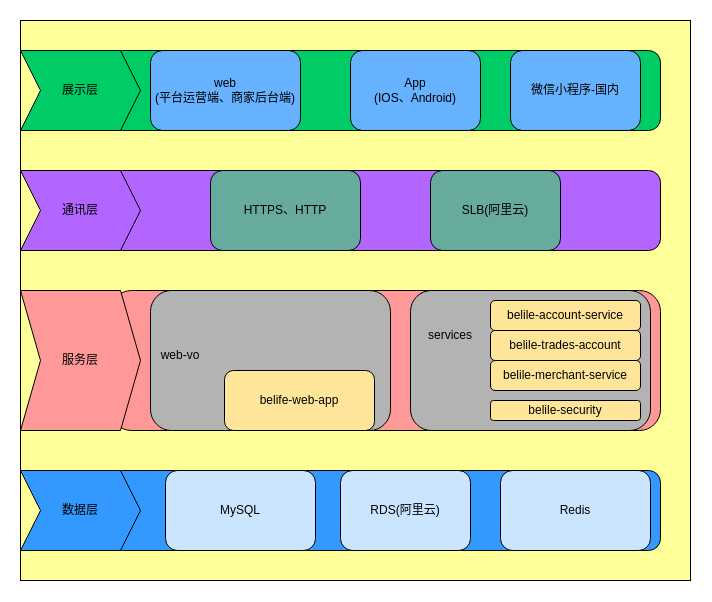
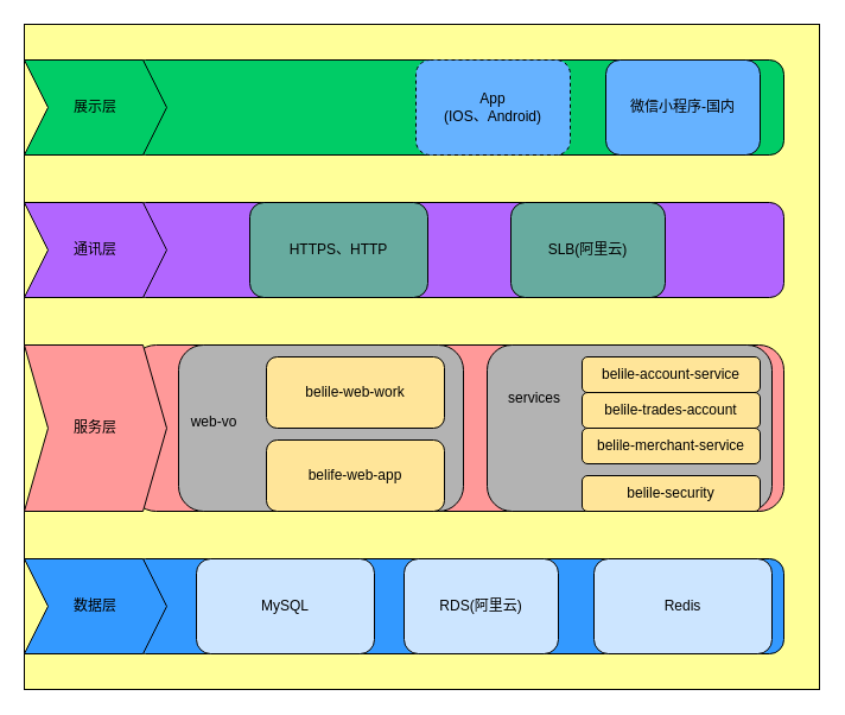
  <mxCell id="0" />
  <mxCell id="1" parent="0" />
  <mxCell id="2" value="" style="rounded=1;whiteSpace=wrap;html=1;" vertex="1" parent="1"><mxGeometry x="165" y="290" width="385" height="80" as="geometry" /></mxCell>
  <mxCell id="3" value="" style="rounded=0;whiteSpace=wrap;html=1;fillColor=#FFFF99;" vertex="1" parent="1"><mxGeometry x="20" y="20" width="670" height="560" as="geometry" /></mxCell>
  <mxCell id="4" value="" style="rounded=1;whiteSpace=wrap;html=1;fillColor=#00CC66;" vertex="1" parent="1"><mxGeometry x="110" y="50" width="550" height="80" as="geometry" /></mxCell>
  <mxCell id="5" value="展示层" style="shape=step;perimeter=stepPerimeter;whiteSpace=wrap;html=1;fixedSize=1;fillColor=#00CC66;" vertex="1" parent="1"><mxGeometry x="20" y="50" width="120" height="80" as="geometry" /></mxCell>
- <mxCell id="6" value="web&lt;br&gt;(平台运营端、商家后台端)" style="rounded=1;whiteSpace=wrap;html=1;fillColor=#66B2FF;" vertex="1" parent="1"><mxGeometry x="150" y="50" width="150" height="80" as="geometry" /></mxCell>
- <mxCell id="7" value="App&lt;br&gt;(IOS、Android)" style="rounded=1;whiteSpace=wrap;html=1;fillColor=#66B2FF;" vertex="1" parent="1"><mxGeometry x="350" y="50" width="130" height="80" as="geometry" /></mxCell>
+ <mxCell id="7" value="App&lt;br&gt;(IOS、Android)" style="rounded=1;whiteSpace=wrap;html=1;fillColor=#66B2FF;dashed=1;" vertex="1" parent="1"><mxGeometry x="350" y="50" width="130" height="80" as="geometry" /></mxCell>
  <mxCell id="8" value="微信小程序-国内" style="rounded=1;whiteSpace=wrap;html=1;fillColor=#66B2FF;" vertex="1" parent="1"><mxGeometry x="510" y="50" width="130" height="80" as="geometry" /></mxCell>
  <mxCell id="9" value="" style="rounded=1;whiteSpace=wrap;html=1;fillColor=#B266FF;" vertex="1" parent="1"><mxGeometry x="110" y="170" width="550" height="80" as="geometry" /></mxCell>
  <mxCell id="10" value="通讯层" style="shape=step;perimeter=stepPerimeter;whiteSpace=wrap;html=1;fixedSize=1;fillColor=#B266FF;" vertex="1" parent="1"><mxGeometry x="20" y="170" width="120" height="80" as="geometry" /></mxCell>
  <mxCell id="11" value="HTTPS、HTTP" style="rounded=1;whiteSpace=wrap;html=1;fillColor=#67AB9F;" vertex="1" parent="1"><mxGeometry x="210" y="170" width="150" height="80" as="geometry" /></mxCell>
  <mxCell id="12" value="SLB(阿里云)" style="rounded=1;whiteSpace=wrap;html=1;fillColor=#67AB9F;" vertex="1" parent="1"><mxGeometry x="430" y="170" width="130" height="80" as="geometry" /></mxCell>
  <mxCell id="13" value="" style="rounded=1;whiteSpace=wrap;html=1;fillColor=#FF9999;" vertex="1" parent="1"><mxGeometry x="110" y="290" width="550" height="140" as="geometry" /></mxCell>
  <mxCell id="14" value="服务层" style="shape=step;perimeter=stepPerimeter;whiteSpace=wrap;html=1;fixedSize=1;fillColor=#FF9999;" vertex="1" parent="1"><mxGeometry x="20" y="290" width="120" height="140" as="geometry" /></mxCell>
  <mxCell id="15" value="" style="rounded=1;whiteSpace=wrap;html=1;fillColor=#B3B3B3;" vertex="1" parent="1"><mxGeometry x="150" y="290" width="240" height="140" as="geometry" /></mxCell>
+ <mxCell id="16" value="belile-web-work" style="rounded=1;whiteSpace=wrap;html=1;fillColor=#FFE599;" vertex="1" parent="1"><mxGeometry x="224" y="300" width="150" height="60" as="geometry" /></mxCell>
  <mxCell id="17" value="belife-web-app" style="rounded=1;whiteSpace=wrap;html=1;fillColor=#FFE599;" vertex="1" parent="1"><mxGeometry x="224" y="370" width="150" height="60" as="geometry" /></mxCell>
  <mxCell id="18" value="" style="rounded=1;whiteSpace=wrap;html=1;fillColor=#B3B3B3;" vertex="1" parent="1"><mxGeometry x="410" y="290" width="240" height="140" as="geometry" /></mxCell>
  <mxCell id="19" value="belile-account-service" style="rounded=1;whiteSpace=wrap;html=1;fillColor=#FFE599;" vertex="1" parent="1"><mxGeometry x="490" y="300" width="150" height="30" as="geometry" /></mxCell>
  <mxCell id="20" value="web-vo" style="text;html=1;strokeColor=none;fillColor=none;align=center;verticalAlign=middle;whiteSpace=wrap;rounded=0;" vertex="1" parent="1"><mxGeometry x="150" y="340" width="60" height="30" as="geometry" /></mxCell>
  <mxCell id="21" value="belile-trades-account" style="rounded=1;whiteSpace=wrap;html=1;fillColor=#FFE599;" vertex="1" parent="1"><mxGeometry x="490" y="330" width="150" height="30" as="geometry" /></mxCell>
  <mxCell id="22" value="belile-merchant-service" style="rounded=1;whiteSpace=wrap;html=1;fillColor=#FFE599;" vertex="1" parent="1"><mxGeometry x="490" y="360" width="150" height="30" as="geometry" /></mxCell>
- <mxCell id="23" value="belile-security" style="rounded=1;whiteSpace=wrap;html=1;fillColor=#FFE599;" vertex="1" parent="1"><mxGeometry x="490" y="400" width="150" height="20" as="geometry" /></mxCell>
+ <mxCell id="23" value="belile-security" style="rounded=1;whiteSpace=wrap;html=1;fillColor=#FFE599;" vertex="1" parent="1"><mxGeometry x="490" y="400" width="150" height="30" as="geometry" /></mxCell>
  <mxCell id="24" value="services" style="text;html=1;strokeColor=none;fillColor=none;align=center;verticalAlign=middle;whiteSpace=wrap;rounded=0;" vertex="1" parent="1"><mxGeometry x="420" y="320" width="60" height="30" as="geometry" /></mxCell>
  <mxCell id="25" value="" style="rounded=1;whiteSpace=wrap;html=1;fillColor=#3399FF;" vertex="1" parent="1"><mxGeometry x="110" y="470" width="550" height="80" as="geometry" /></mxCell>
  <mxCell id="26" value="数据层" style="shape=step;perimeter=stepPerimeter;whiteSpace=wrap;html=1;fixedSize=1;fillColor=#3399FF;" vertex="1" parent="1"><mxGeometry x="20" y="470" width="120" height="80" as="geometry" /></mxCell>
  <mxCell id="27" value="MySQL" style="rounded=1;whiteSpace=wrap;html=1;fillColor=#CCE5FF;" vertex="1" parent="1"><mxGeometry x="165" y="470" width="150" height="80" as="geometry" /></mxCell>
  <mxCell id="28" value="RDS(阿里云)" style="rounded=1;whiteSpace=wrap;html=1;fillColor=#CCE5FF;" vertex="1" parent="1"><mxGeometry x="340" y="470" width="130" height="80" as="geometry" /></mxCell>
  <mxCell id="29" value="Redis" style="rounded=1;whiteSpace=wrap;html=1;fillColor=#CCE5FF;" vertex="1" parent="1"><mxGeometry x="500" y="470" width="150" height="80" as="geometry" /></mxCell>
